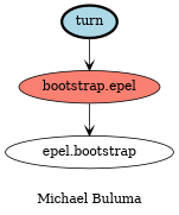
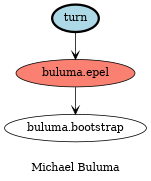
  digraph {
    label="Michael Buluma"
    node [style=filled]
    edge [arrowhead=vee]
    turn [fillcolor=lightblue penwidth=3]
-   "buluma.epel" [fillcolor=salmon label="bootstrap.epel"]
-   "buluma.bootstrap" [fillcolor=white label="epel.bootstrap"]
+   "buluma.epel" [fillcolor=salmon]
+   "buluma.bootstrap" [fillcolor=white]
    turn -> "buluma.epel"
    "buluma.epel" -> "buluma.bootstrap"
  }
